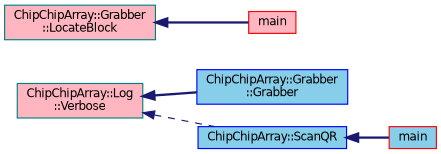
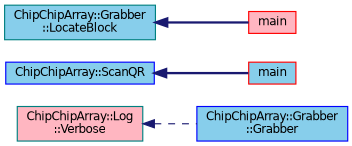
  digraph {
    rankdir=LR
    node [color=teal fillcolor=lightpink fontname=Helvetica fontsize=10 shape=record style=filled]
    edge [color=midnightblue dir=back fontname=Helvetica fontsize=10 labelfontname=Helvetica labelfontsize=10 style=dashed]
    n1 [fontcolor=black height=0.2 label="ChipChipArray::Log\l::Verbose" width=0.4]
    n2 [color=blue fillcolor=skyblue height=0.2 label="ChipChipArray::Grabber\l::Grabber" width=0.4]
    n3 [color=blue fillcolor=skyblue height=0.2 label="ChipChipArray::ScanQR" width=0.4]
-   n4 [height=0.2 label="ChipChipArray::Grabber\l::LocateBlock" width=0.4]
+   n4 [fillcolor=skyblue height=0.2 label="ChipChipArray::Grabber\l::LocateBlock" width=0.4]
    n5 [color=red height=0.2 label=main width=0.4]
    n6 [color=red fillcolor=skyblue height=0.2 label=main width=0.4]
-   n1 -> n2 [style=bold]
-   n1 -> n3
+   n1 -> n2
    n3 -> n6 [style=bold]
    n4 -> n5 [style=bold]
  }
